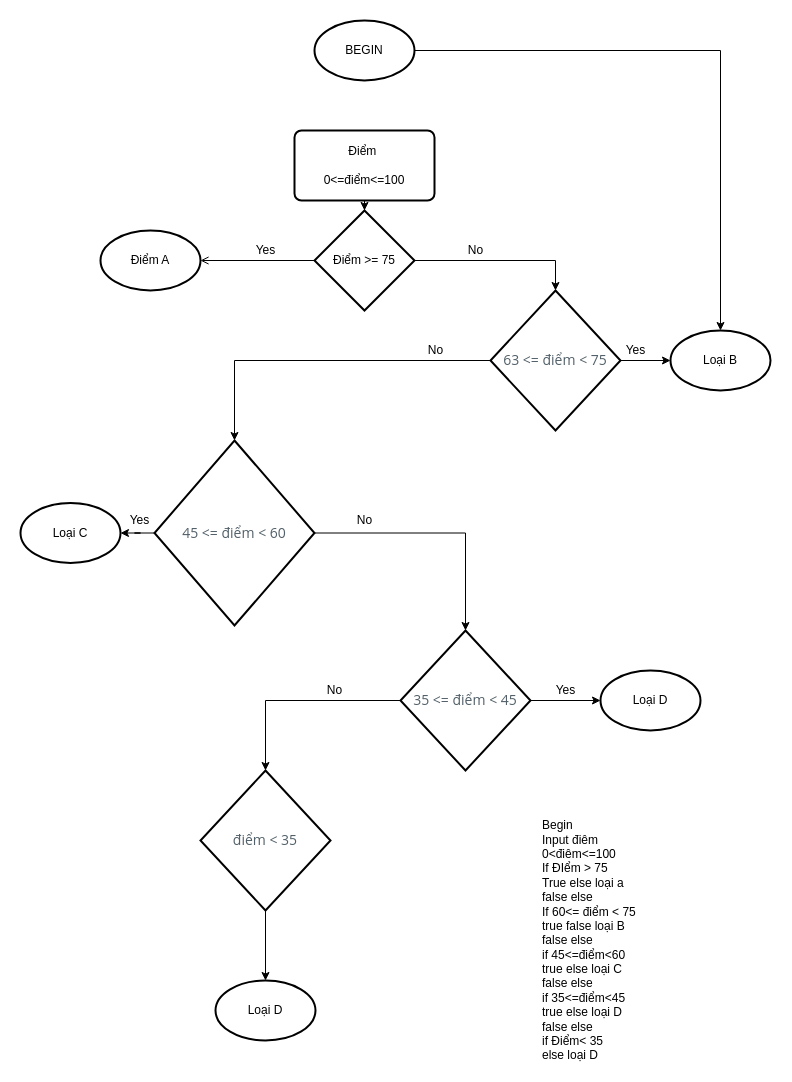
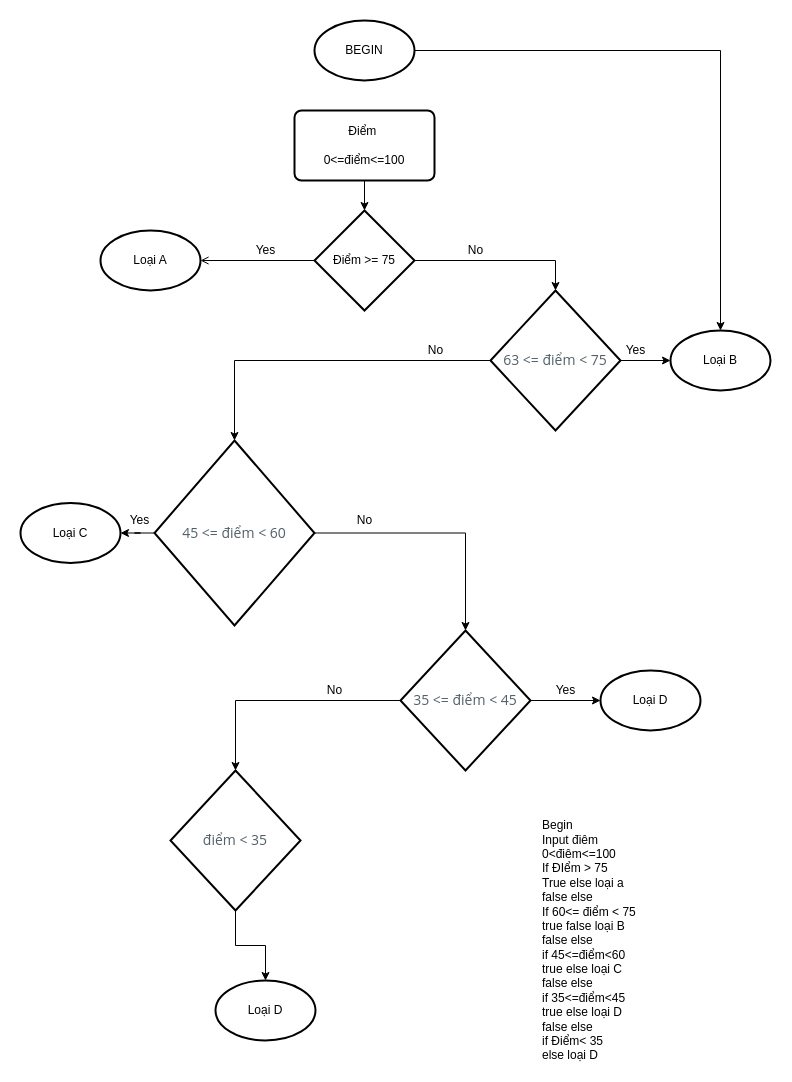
  <mxCell id="0" />
  <mxCell id="1" parent="0" />
  <mxCell id="2" style="edgeStyle=orthogonalEdgeStyle;rounded=0;orthogonalLoop=1;jettySize=auto;html=1;" edge="1" parent="1" source="3" target="15"><mxGeometry relative="1" as="geometry" /></mxCell>
  <mxCell id="3" value="BEGIN" style="strokeWidth=2;html=1;shape=mxgraph.flowchart.start_1;whiteSpace=wrap;" vertex="1" parent="1"><mxGeometry x="314" y="20" width="100" height="60" as="geometry" /></mxCell>
  <mxCell id="4" style="edgeStyle=orthogonalEdgeStyle;rounded=0;orthogonalLoop=1;jettySize=auto;html=1;entryX=0.5;entryY=0;entryDx=0;entryDy=0;entryPerimeter=0;" edge="1" parent="1" source="5" target="8"><mxGeometry relative="1" as="geometry" /></mxCell>
- <mxCell id="5" value="Điểm&amp;nbsp;&lt;br&gt;&lt;br&gt;0&amp;lt;=điểm&amp;lt;=100" style="rounded=1;whiteSpace=wrap;html=1;absoluteArcSize=1;arcSize=14;strokeWidth=2;" vertex="1" parent="1"><mxGeometry x="294" y="130" width="140" height="70" as="geometry" /></mxCell>
+ <mxCell id="5" value="Điểm&amp;nbsp;&lt;br&gt;&lt;br&gt;0&amp;lt;=điểm&amp;lt;=100" style="rounded=1;whiteSpace=wrap;html=1;absoluteArcSize=1;arcSize=14;strokeWidth=2;" vertex="1" parent="1"><mxGeometry x="294" y="110" width="140" height="70" as="geometry" /></mxCell>
  <mxCell id="6" style="edgeStyle=orthogonalEdgeStyle;rounded=0;orthogonalLoop=1;jettySize=auto;html=1;entryX=1;entryY=0.5;entryDx=0;entryDy=0;entryPerimeter=0;endArrow=open;" edge="1" parent="1" source="8" target="9"><mxGeometry relative="1" as="geometry" /></mxCell>
  <mxCell id="7" style="edgeStyle=orthogonalEdgeStyle;rounded=0;orthogonalLoop=1;jettySize=auto;html=1;entryX=0.5;entryY=0;entryDx=0;entryDy=0;entryPerimeter=0;" edge="1" parent="1" source="8" target="13"><mxGeometry relative="1" as="geometry" /></mxCell>
  <mxCell id="8" value="Điểm &amp;gt;= 75" style="strokeWidth=2;html=1;shape=mxgraph.flowchart.decision;whiteSpace=wrap;" vertex="1" parent="1"><mxGeometry x="314" y="210" width="100" height="100" as="geometry" /></mxCell>
- <mxCell id="9" value="Điểm A" style="strokeWidth=2;html=1;shape=mxgraph.flowchart.start_1;whiteSpace=wrap;" vertex="1" parent="1"><mxGeometry x="100" y="230" width="100" height="60" as="geometry" /></mxCell>
+ <mxCell id="9" value="Loại A" style="strokeWidth=2;html=1;shape=mxgraph.flowchart.start_1;whiteSpace=wrap;" vertex="1" parent="1"><mxGeometry x="100" y="230" width="100" height="60" as="geometry" /></mxCell>
  <mxCell id="10" value="Yes" style="text;html=1;resizable=0;autosize=1;align=center;verticalAlign=middle;points=[];fillColor=none;strokeColor=none;rounded=0;" vertex="1" parent="1"><mxGeometry x="250" y="240" width="30" height="20" as="geometry" /></mxCell>
  <mxCell id="11" style="edgeStyle=orthogonalEdgeStyle;rounded=0;orthogonalLoop=1;jettySize=auto;html=1;entryX=0;entryY=0.5;entryDx=0;entryDy=0;entryPerimeter=0;" edge="1" parent="1" source="13" target="15"><mxGeometry relative="1" as="geometry" /></mxCell>
  <mxCell id="12" style="edgeStyle=orthogonalEdgeStyle;rounded=0;orthogonalLoop=1;jettySize=auto;html=1;entryX=0.5;entryY=0;entryDx=0;entryDy=0;entryPerimeter=0;" edge="1" parent="1" source="13" target="20"><mxGeometry relative="1" as="geometry" /></mxCell>
  <mxCell id="13" value="&lt;span style=&quot;color: rgb(82 , 96 , 105) ; font-family: &amp;#34;open sans&amp;#34; , sans-serif ; font-size: 14px ; text-align: left ; background-color: rgb(255 , 255 , 255)&quot;&gt;63 &amp;lt;= điểm &amp;lt; 75&lt;/span&gt;" style="strokeWidth=2;html=1;shape=mxgraph.flowchart.decision;whiteSpace=wrap;" vertex="1" parent="1"><mxGeometry x="490" y="290" width="130" height="140" as="geometry" /></mxCell>
  <mxCell id="14" value="No" style="text;html=1;resizable=0;autosize=1;align=center;verticalAlign=middle;points=[];fillColor=none;strokeColor=none;rounded=0;" vertex="1" parent="1"><mxGeometry x="460" y="240" width="30" height="20" as="geometry" /></mxCell>
  <mxCell id="15" value="Loại B" style="strokeWidth=2;html=1;shape=mxgraph.flowchart.start_1;whiteSpace=wrap;" vertex="1" parent="1"><mxGeometry x="670" y="330" width="100" height="60" as="geometry" /></mxCell>
  <mxCell id="16" value="Yes" style="text;html=1;resizable=0;autosize=1;align=center;verticalAlign=middle;points=[];fillColor=none;strokeColor=none;rounded=0;" vertex="1" parent="1"><mxGeometry x="620" y="340" width="30" height="20" as="geometry" /></mxCell>
  <mxCell id="17" value="No" style="text;html=1;resizable=0;autosize=1;align=center;verticalAlign=middle;points=[];fillColor=none;strokeColor=none;rounded=0;" vertex="1" parent="1"><mxGeometry x="420" y="340" width="30" height="20" as="geometry" /></mxCell>
  <mxCell id="18" style="edgeStyle=orthogonalEdgeStyle;rounded=0;orthogonalLoop=1;jettySize=auto;html=1;entryX=1;entryY=0.5;entryDx=0;entryDy=0;entryPerimeter=0;" edge="1" parent="1" source="20" target="21"><mxGeometry relative="1" as="geometry" /></mxCell>
  <mxCell id="19" style="edgeStyle=orthogonalEdgeStyle;rounded=0;orthogonalLoop=1;jettySize=auto;html=1;entryX=0.5;entryY=0;entryDx=0;entryDy=0;entryPerimeter=0;" edge="1" parent="1" source="20" target="25"><mxGeometry relative="1" as="geometry" /></mxCell>
  <mxCell id="20" value="&lt;span style=&quot;color: rgb(82 , 96 , 105) ; font-family: &amp;#34;open sans&amp;#34; , sans-serif ; font-size: 14px ; text-align: left ; background-color: rgb(255 , 255 , 255)&quot;&gt;&amp;nbsp;45 &amp;lt;= điểm &amp;lt; 60&amp;nbsp;&lt;/span&gt;" style="strokeWidth=2;html=1;shape=mxgraph.flowchart.decision;whiteSpace=wrap;" vertex="1" parent="1"><mxGeometry x="154" y="440" width="160" height="185" as="geometry" /></mxCell>
  <mxCell id="21" value="Loại C" style="strokeWidth=2;html=1;shape=mxgraph.flowchart.start_1;whiteSpace=wrap;" vertex="1" parent="1"><mxGeometry x="20" y="502.5" width="100" height="60" as="geometry" /></mxCell>
  <mxCell id="22" value="Yes" style="text;html=1;resizable=0;autosize=1;align=center;verticalAlign=middle;points=[];fillColor=none;strokeColor=none;rounded=0;" vertex="1" parent="1"><mxGeometry x="124" y="510" width="30" height="20" as="geometry" /></mxCell>
  <mxCell id="23" style="edgeStyle=orthogonalEdgeStyle;rounded=0;orthogonalLoop=1;jettySize=auto;html=1;" edge="1" parent="1" source="25" target="27"><mxGeometry relative="1" as="geometry" /></mxCell>
  <mxCell id="24" style="edgeStyle=orthogonalEdgeStyle;rounded=0;orthogonalLoop=1;jettySize=auto;html=1;entryX=0.5;entryY=0;entryDx=0;entryDy=0;entryPerimeter=0;" edge="1" parent="1" source="25" target="30"><mxGeometry relative="1" as="geometry" /></mxCell>
  <mxCell id="25" value="&lt;span style=&quot;color: rgb(82 , 96 , 105) ; font-family: &amp;#34;open sans&amp;#34; , sans-serif ; font-size: 14px ; text-align: left ; background-color: rgb(255 , 255 , 255)&quot;&gt;35 &amp;lt;= điểm &amp;lt; 45&lt;/span&gt;" style="strokeWidth=2;html=1;shape=mxgraph.flowchart.decision;whiteSpace=wrap;" vertex="1" parent="1"><mxGeometry x="400" y="630" width="130" height="140" as="geometry" /></mxCell>
  <mxCell id="26" value="No" style="text;html=1;resizable=0;autosize=1;align=center;verticalAlign=middle;points=[];fillColor=none;strokeColor=none;rounded=0;" vertex="1" parent="1"><mxGeometry x="349" y="510" width="30" height="20" as="geometry" /></mxCell>
  <mxCell id="27" value="Loại D" style="strokeWidth=2;html=1;shape=mxgraph.flowchart.start_1;whiteSpace=wrap;" vertex="1" parent="1"><mxGeometry x="600" y="670" width="100" height="60" as="geometry" /></mxCell>
  <mxCell id="28" value="Yes" style="text;html=1;resizable=0;autosize=1;align=center;verticalAlign=middle;points=[];fillColor=none;strokeColor=none;rounded=0;" vertex="1" parent="1"><mxGeometry x="550" y="680" width="30" height="20" as="geometry" /></mxCell>
  <mxCell id="29" style="edgeStyle=orthogonalEdgeStyle;rounded=0;orthogonalLoop=1;jettySize=auto;html=1;entryX=0.5;entryY=0;entryDx=0;entryDy=0;entryPerimeter=0;" edge="1" parent="1" source="30" target="32"><mxGeometry relative="1" as="geometry" /></mxCell>
- <mxCell id="30" value="&lt;span style=&quot;color: rgb(82 , 96 , 105) ; font-family: &amp;#34;open sans&amp;#34; , sans-serif ; font-size: 14px ; text-align: left ; background-color: rgb(255 , 255 , 255)&quot;&gt;điểm &amp;lt; 35&lt;/span&gt;" style="strokeWidth=2;html=1;shape=mxgraph.flowchart.decision;whiteSpace=wrap;" vertex="1" parent="1"><mxGeometry x="200" y="770" width="130" height="140" as="geometry" /></mxCell>
+ <mxCell id="30" value="&lt;span style=&quot;color: rgb(82 , 96 , 105) ; font-family: &amp;#34;open sans&amp;#34; , sans-serif ; font-size: 14px ; text-align: left ; background-color: rgb(255 , 255 , 255)&quot;&gt;điểm &amp;lt; 35&lt;/span&gt;" style="strokeWidth=2;html=1;shape=mxgraph.flowchart.decision;whiteSpace=wrap;" vertex="1" parent="1"><mxGeometry x="170" y="770" width="130" height="140" as="geometry" /></mxCell>
  <mxCell id="31" value="No" style="text;html=1;resizable=0;autosize=1;align=center;verticalAlign=middle;points=[];fillColor=none;strokeColor=none;rounded=0;" vertex="1" parent="1"><mxGeometry x="319" y="680" width="30" height="20" as="geometry" /></mxCell>
  <mxCell id="32" value="Loại D" style="strokeWidth=2;html=1;shape=mxgraph.flowchart.start_1;whiteSpace=wrap;" vertex="1" parent="1"><mxGeometry x="215" y="980" width="100" height="60" as="geometry" /></mxCell>
  <mxCell id="33" value="Begin&lt;br&gt;Input điêm&lt;br&gt;0&amp;lt;điêm&amp;lt;=100&lt;br&gt;If ĐIểm &amp;gt; 75&lt;br&gt;True else loại a&lt;br&gt;false else&amp;nbsp;&lt;br&gt;If 60&amp;lt;= điểm &amp;lt; 75&amp;nbsp;&lt;br&gt;true false loại B&lt;br&gt;false else&amp;nbsp;&lt;br&gt;if 45&amp;lt;=điểm&amp;lt;60&lt;br&gt;true else loại C&lt;br&gt;false else&amp;nbsp;&lt;br&gt;if 35&amp;lt;=điểm&amp;lt;45&amp;nbsp;&lt;br&gt;true else loại D&lt;br&gt;false else&amp;nbsp;&lt;br&gt;if Điểm&amp;lt; 35&amp;nbsp;&lt;br&gt;else loại D" style="text;html=1;align=left;verticalAlign=middle;resizable=0;points=[];autosize=1;" vertex="1" parent="1"><mxGeometry x="540" y="820" width="110" height="240" as="geometry" /></mxCell>
